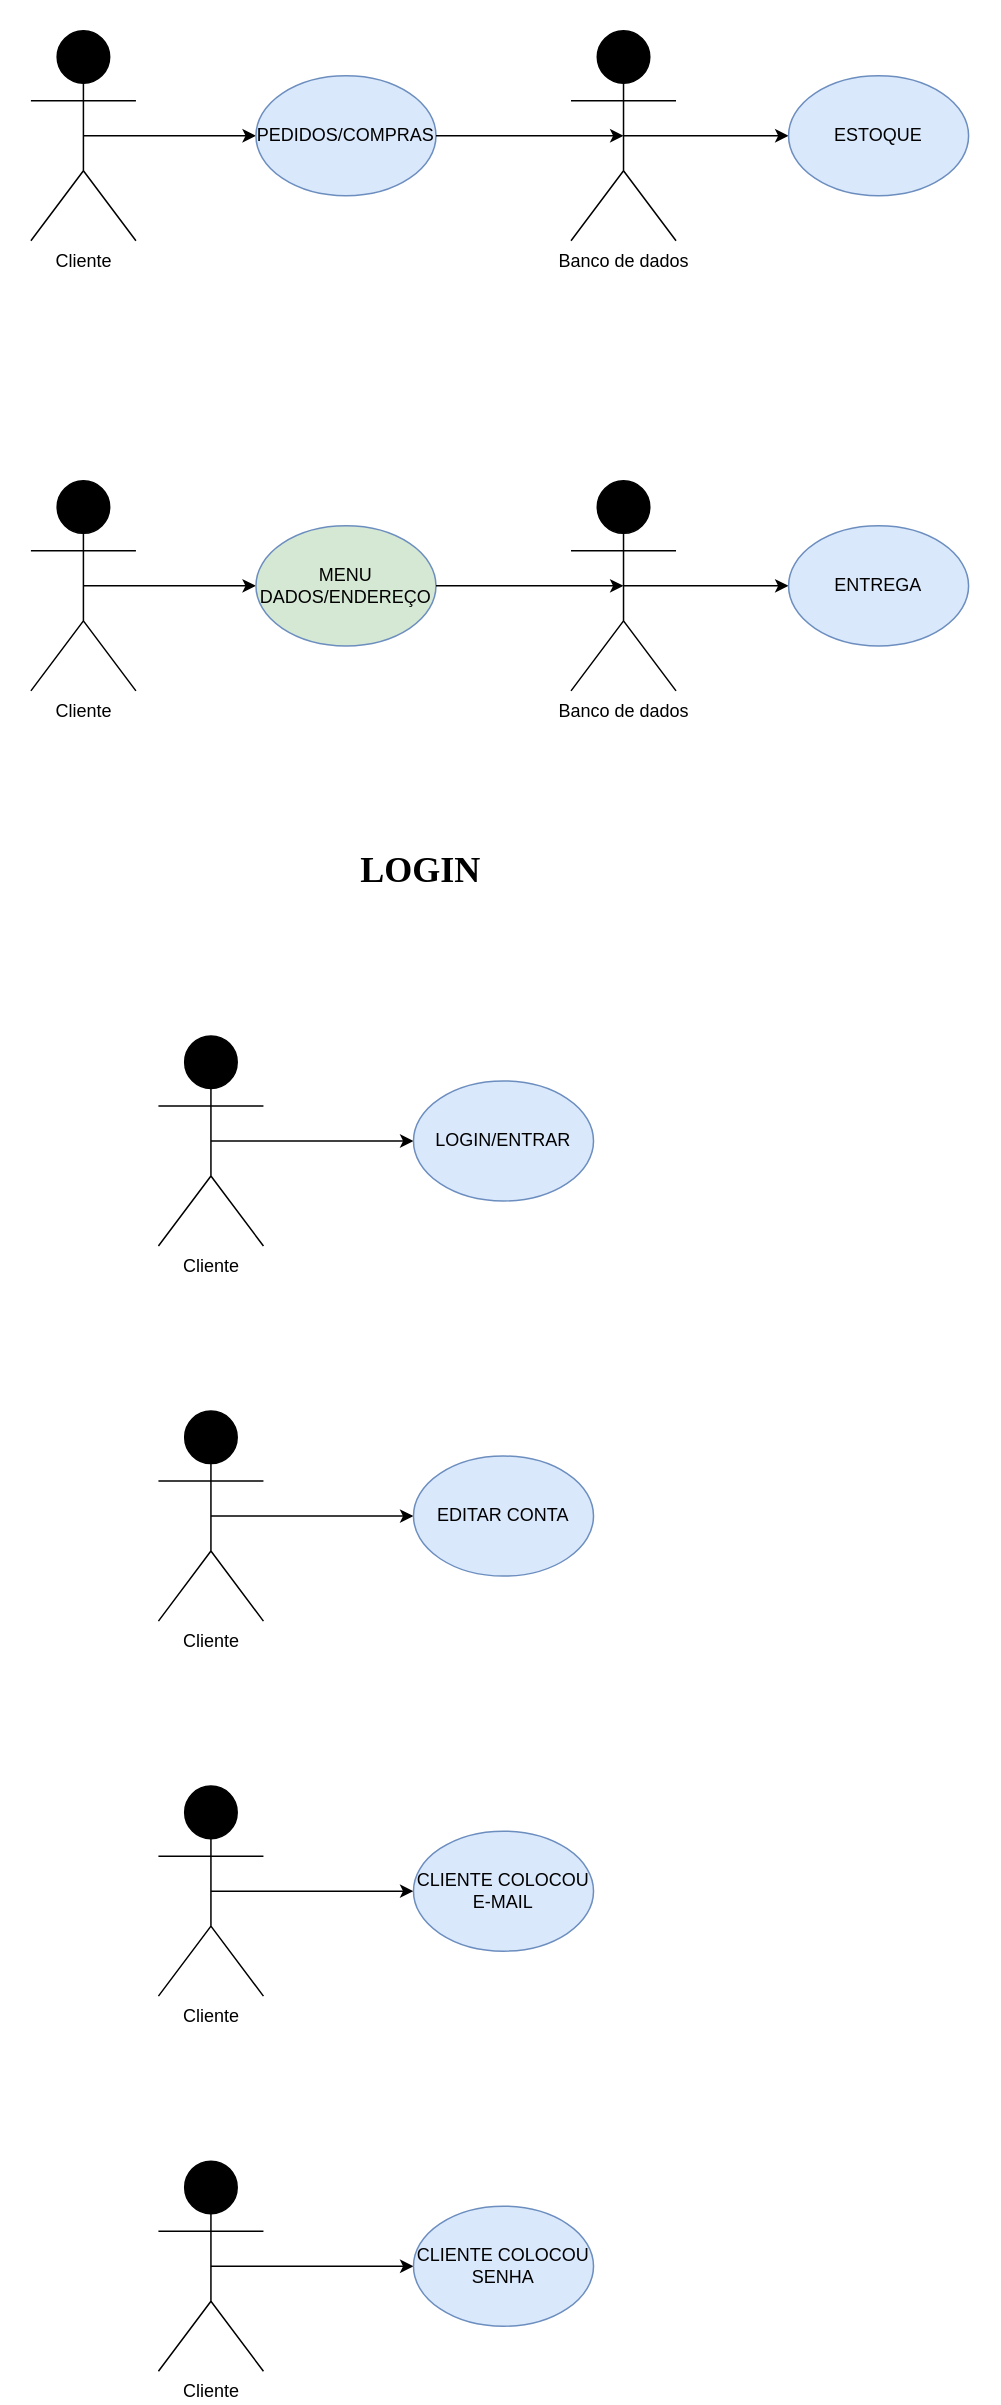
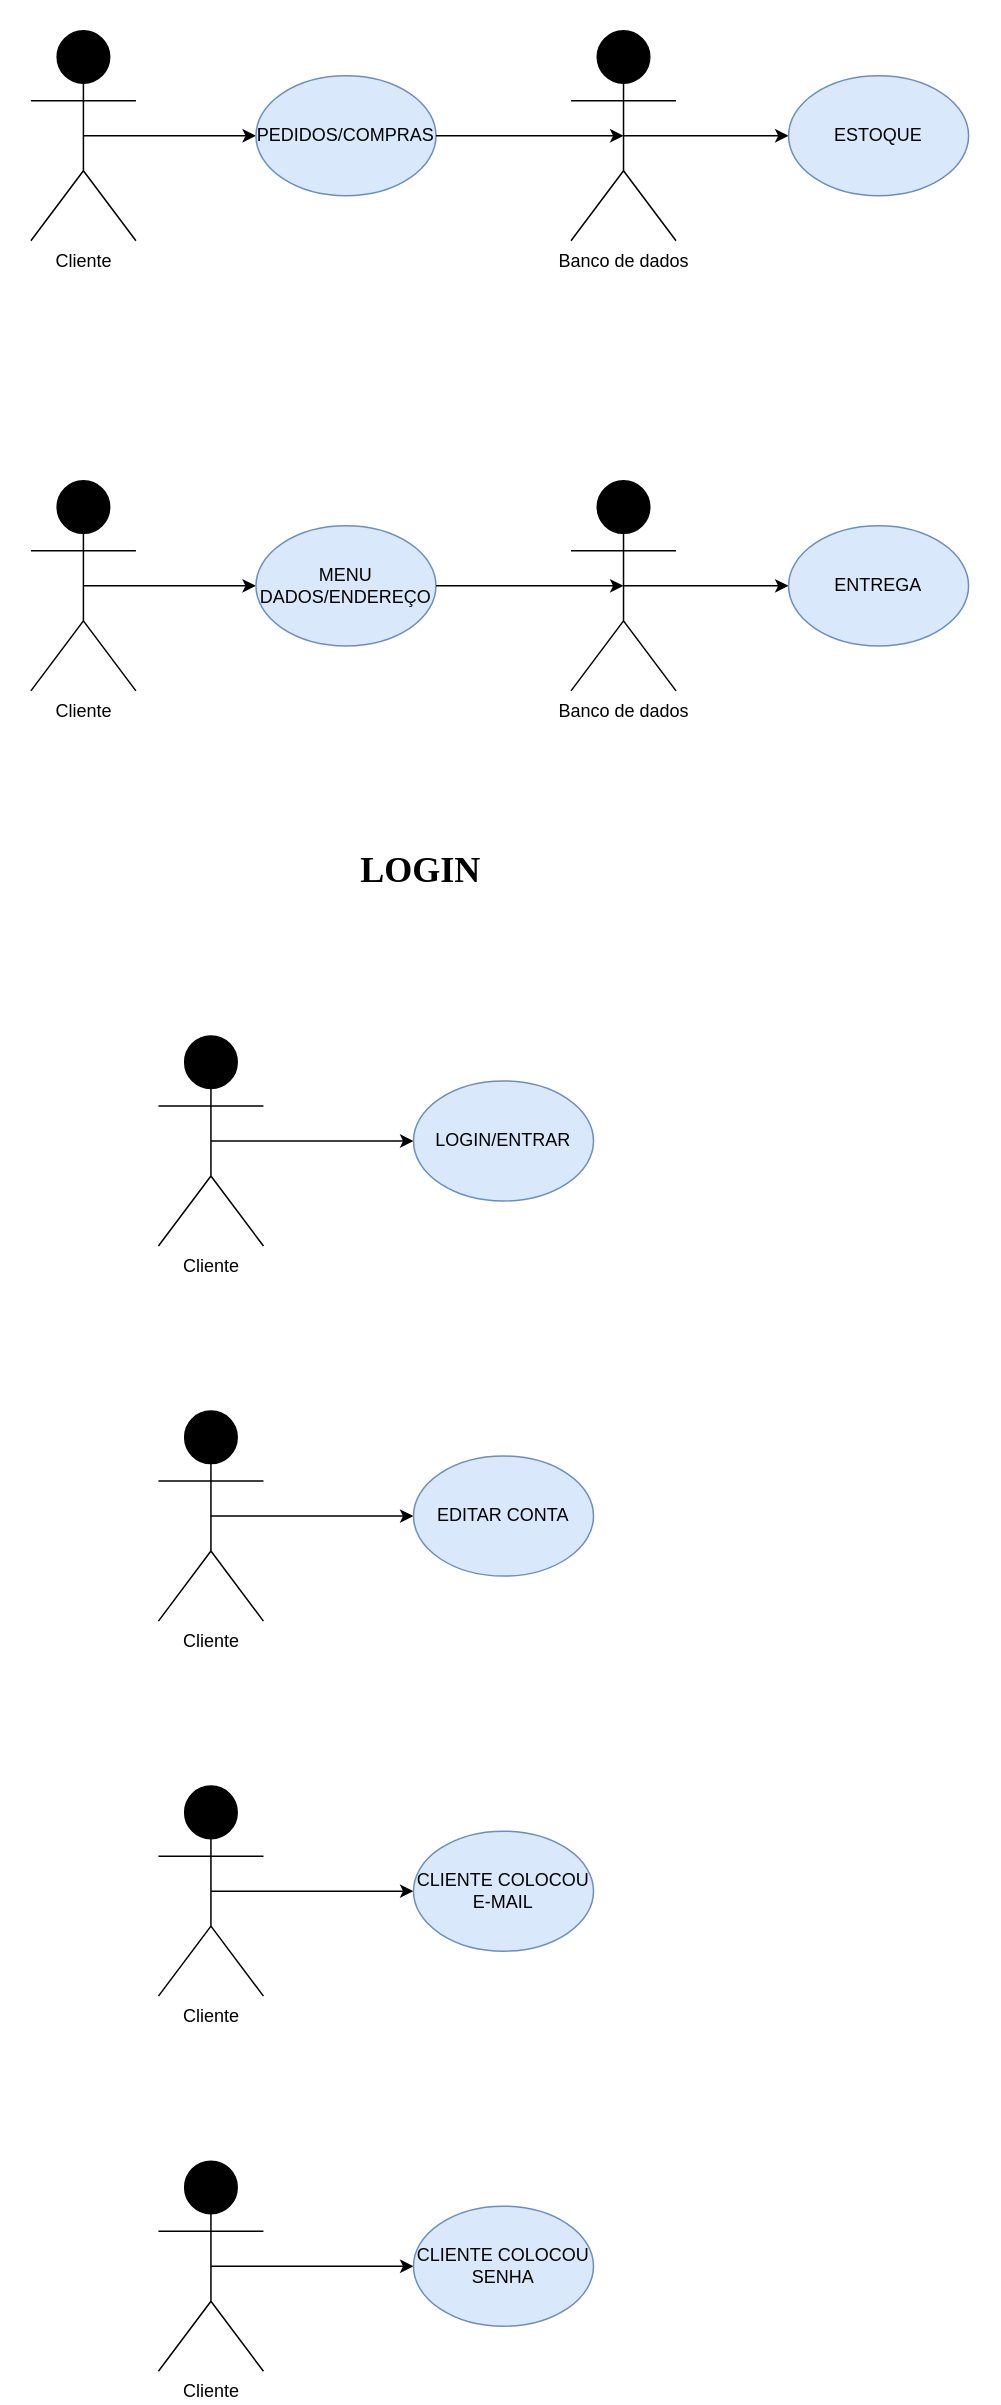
  <mxCell id="0" />
  <mxCell id="1" parent="0" />
  <mxCell id="2" style="edgeStyle=orthogonalEdgeStyle;rounded=0;orthogonalLoop=1;jettySize=auto;html=1;exitX=0.5;exitY=0.5;exitDx=0;exitDy=0;exitPerimeter=0;entryX=0;entryY=0.5;entryDx=0;entryDy=0;" edge="1" parent="1" source="3" target="4"><mxGeometry relative="1" as="geometry" /></mxCell>
  <mxCell id="3" value="Cliente" style="shape=umlActor;verticalLabelPosition=bottom;verticalAlign=top;html=1;outlineConnect=0;fillColor=#000000;strokeColor=#000000;" vertex="1" parent="1"><mxGeometry x="20" y="20" width="70" height="140" as="geometry" /></mxCell>
  <mxCell id="4" value="PEDIDOS/COMPRAS" style="ellipse;whiteSpace=wrap;html=1;fillColor=#dae8fc;strokeColor=#6c8ebf;" vertex="1" parent="1"><mxGeometry x="170" y="50" width="120" height="80" as="geometry" /></mxCell>
  <mxCell id="5" value="" style="edgeStyle=orthogonalEdgeStyle;rounded=0;orthogonalLoop=1;jettySize=auto;html=1;exitX=0.5;exitY=0.5;exitDx=0;exitDy=0;exitPerimeter=0;entryX=0;entryY=0.5;entryDx=0;entryDy=0;" edge="1" parent="1" source="6" target="27"><mxGeometry relative="1" as="geometry"><Array as="points" /><mxPoint x="525" y="90" as="targetPoint" /></mxGeometry></mxCell>
  <mxCell id="6" value="Banco de dados" style="shape=umlActor;verticalLabelPosition=bottom;verticalAlign=top;html=1;outlineConnect=0;fillColor=#000000;strokeColor=#000000;" vertex="1" parent="1"><mxGeometry x="380" y="20" width="70" height="140" as="geometry" /></mxCell>
  <mxCell id="7" style="edgeStyle=orthogonalEdgeStyle;rounded=0;orthogonalLoop=1;jettySize=auto;html=1;exitX=1;exitY=0.5;exitDx=0;exitDy=0;entryX=0.5;entryY=0.5;entryDx=0;entryDy=0;entryPerimeter=0;" edge="1" parent="1" source="4" target="6"><mxGeometry relative="1" as="geometry" /></mxCell>
  <mxCell id="8" value="&lt;h1&gt;LOGIN&lt;/h1&gt;" style="text;html=1;align=center;verticalAlign=middle;whiteSpace=wrap;rounded=0;fontFamily=Lucida Console;fontStyle=0" vertex="1" parent="1"><mxGeometry x="105" y="540" width="350" height="80" as="geometry" /></mxCell>
  <mxCell id="9" value="" style="edgeStyle=orthogonalEdgeStyle;rounded=0;orthogonalLoop=1;jettySize=auto;html=1;exitX=0.5;exitY=0.5;exitDx=0;exitDy=0;exitPerimeter=0;" edge="1" parent="1" source="10" target="11"><mxGeometry relative="1" as="geometry" /></mxCell>
  <mxCell id="10" value="Cliente" style="shape=umlActor;verticalLabelPosition=bottom;verticalAlign=top;html=1;outlineConnect=0;fillColor=#000000;strokeColor=#000000;" vertex="1" parent="1"><mxGeometry x="105" y="690" width="70" height="140" as="geometry" /></mxCell>
  <mxCell id="11" value="LOGIN/ENTRAR" style="ellipse;whiteSpace=wrap;html=1;fillColor=#dae8fc;strokeColor=#6c8ebf;" vertex="1" parent="1"><mxGeometry x="275" y="720" width="120" height="80" as="geometry" /></mxCell>
  <mxCell id="12" value="" style="edgeStyle=orthogonalEdgeStyle;rounded=0;orthogonalLoop=1;jettySize=auto;html=1;exitX=0.5;exitY=0.5;exitDx=0;exitDy=0;exitPerimeter=0;" edge="1" parent="1" source="13" target="14"><mxGeometry relative="1" as="geometry" /></mxCell>
  <mxCell id="13" value="Cliente" style="shape=umlActor;verticalLabelPosition=bottom;verticalAlign=top;html=1;outlineConnect=0;fillColor=#000000;strokeColor=#000000;" vertex="1" parent="1"><mxGeometry x="105" y="940" width="70" height="140" as="geometry" /></mxCell>
  <mxCell id="14" value="EDITAR CONTA" style="ellipse;whiteSpace=wrap;html=1;fillColor=#dae8fc;strokeColor=#6c8ebf;" vertex="1" parent="1"><mxGeometry x="275" y="970" width="120" height="80" as="geometry" /></mxCell>
  <mxCell id="15" value="" style="edgeStyle=orthogonalEdgeStyle;rounded=0;orthogonalLoop=1;jettySize=auto;html=1;exitX=0.5;exitY=0.5;exitDx=0;exitDy=0;exitPerimeter=0;" edge="1" parent="1" source="16" target="17"><mxGeometry relative="1" as="geometry" /></mxCell>
  <mxCell id="16" value="Cliente" style="shape=umlActor;verticalLabelPosition=bottom;verticalAlign=top;html=1;outlineConnect=0;fillColor=#000000;strokeColor=#000000;" vertex="1" parent="1"><mxGeometry x="105" y="1190" width="70" height="140" as="geometry" /></mxCell>
  <mxCell id="17" value="CLIENTE COLOCOU E-MAIL" style="ellipse;whiteSpace=wrap;html=1;fillColor=#dae8fc;strokeColor=#6c8ebf;" vertex="1" parent="1"><mxGeometry x="275" y="1220" width="120" height="80" as="geometry" /></mxCell>
  <mxCell id="18" value="" style="edgeStyle=orthogonalEdgeStyle;rounded=0;orthogonalLoop=1;jettySize=auto;html=1;exitX=0.5;exitY=0.5;exitDx=0;exitDy=0;exitPerimeter=0;" edge="1" parent="1" source="19" target="20"><mxGeometry relative="1" as="geometry" /></mxCell>
  <mxCell id="19" value="Cliente" style="shape=umlActor;verticalLabelPosition=bottom;verticalAlign=top;html=1;outlineConnect=0;fillColor=#000000;strokeColor=#000000;" vertex="1" parent="1"><mxGeometry x="105" y="1440" width="70" height="140" as="geometry" /></mxCell>
  <mxCell id="20" value="CLIENTE COLOCOU SENHA" style="ellipse;whiteSpace=wrap;html=1;fillColor=#dae8fc;strokeColor=#6c8ebf;" vertex="1" parent="1"><mxGeometry x="275" y="1470" width="120" height="80" as="geometry" /></mxCell>
  <mxCell id="21" style="edgeStyle=orthogonalEdgeStyle;rounded=0;orthogonalLoop=1;jettySize=auto;html=1;exitX=0.5;exitY=0.5;exitDx=0;exitDy=0;exitPerimeter=0;entryX=0;entryY=0.5;entryDx=0;entryDy=0;" edge="1" source="22" target="23" parent="1"><mxGeometry relative="1" as="geometry" /></mxCell>
  <mxCell id="22" value="Cliente" style="shape=umlActor;verticalLabelPosition=bottom;verticalAlign=top;html=1;outlineConnect=0;fillColor=#000000;strokeColor=#000000;" vertex="1" parent="1"><mxGeometry x="20" y="320" width="70" height="140" as="geometry" /></mxCell>
- <mxCell id="23" value="MENU DADOS/ENDEREÇO" style="ellipse;whiteSpace=wrap;html=1;fillColor=#d5e8d4;strokeColor=#6c8ebf;" vertex="1" parent="1"><mxGeometry x="170" y="350" width="120" height="80" as="geometry" /></mxCell>
+ <mxCell id="23" value="MENU DADOS/ENDEREÇO" style="ellipse;whiteSpace=wrap;html=1;fillColor=#dae8fc;strokeColor=#6c8ebf;" vertex="1" parent="1"><mxGeometry x="170" y="350" width="120" height="80" as="geometry" /></mxCell>
  <mxCell id="24" value="" style="edgeStyle=orthogonalEdgeStyle;rounded=0;orthogonalLoop=1;jettySize=auto;html=1;exitX=0.5;exitY=0.5;exitDx=0;exitDy=0;exitPerimeter=0;entryX=0;entryY=0.5;entryDx=0;entryDy=0;" edge="1" source="25" target="28" parent="1"><mxGeometry relative="1" as="geometry"><Array as="points" /><mxPoint x="525" y="390" as="targetPoint" /></mxGeometry></mxCell>
  <mxCell id="25" value="Banco de dados" style="shape=umlActor;verticalLabelPosition=bottom;verticalAlign=top;html=1;outlineConnect=0;fillColor=#000000;strokeColor=#000000;" vertex="1" parent="1"><mxGeometry x="380" y="320" width="70" height="140" as="geometry" /></mxCell>
  <mxCell id="26" style="edgeStyle=orthogonalEdgeStyle;rounded=0;orthogonalLoop=1;jettySize=auto;html=1;exitX=1;exitY=0.5;exitDx=0;exitDy=0;entryX=0.5;entryY=0.5;entryDx=0;entryDy=0;entryPerimeter=0;" edge="1" source="23" target="25" parent="1"><mxGeometry relative="1" as="geometry" /></mxCell>
  <mxCell id="27" value="ESTOQUE" style="ellipse;whiteSpace=wrap;html=1;fillColor=#dae8fc;strokeColor=#6c8ebf;" vertex="1" parent="1"><mxGeometry x="525" y="50" width="120" height="80" as="geometry" /></mxCell>
  <mxCell id="28" value="ENTREGA" style="ellipse;whiteSpace=wrap;html=1;fillColor=#dae8fc;strokeColor=#6c8ebf;" vertex="1" parent="1"><mxGeometry x="525" y="350" width="120" height="80" as="geometry" /></mxCell>
